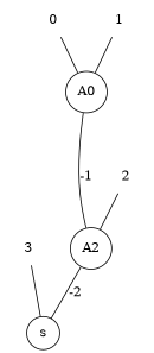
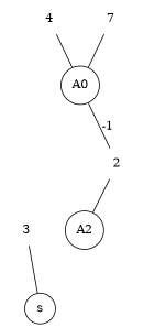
  graph {
    node [shape=plaintext]
    n1 [label=A0 shape=circle]
    A2 [shape=circle]
    s [shape=circle]
-   0
-   1
+   0 [label=4]
+   1 [label=7]
    2
    3
-   n1 -- A2 [label=-1]
-   A2 -- s [label=-2]
+   n1 -- 2 [label=-1]
    0 -- n1
    1 -- n1
    2 -- A2
    3 -- s
  }
